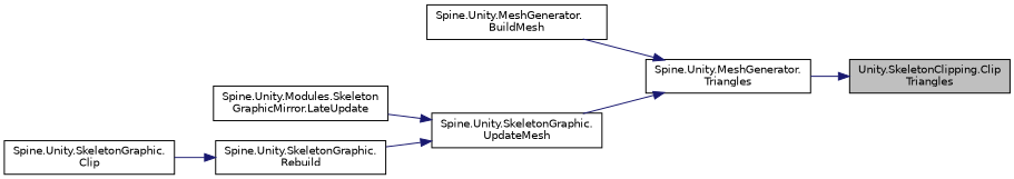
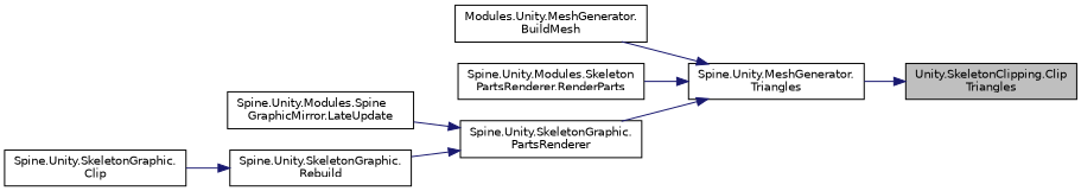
  digraph {
    rankdir=RL
    node [color=black fillcolor=white fontname=Helvetica fontsize=10 shape=record style=filled]
    edge [color=midnightblue dir=back fontname=Helvetica fontsize=10 labelfontname=Helvetica labelfontsize=10 style=solid]
    n1 [fillcolor=grey75 fontcolor=black height=0.2 label="Unity.SkeletonClipping.Clip\lTriangles" width=0.4]
    n2 [height=0.2 label="Spine.Unity.MeshGenerator.\lTriangles" width=0.4]
-   n3 [height=0.2 label="Spine.Unity.MeshGenerator.\lBuildMesh" width=0.4]
-   n5 [height=0.2 label="Spine.Unity.SkeletonGraphic.\lUpdateMesh" width=0.4]
-   n6 [height=0.2 label="Spine.Unity.Modules.Skeleton\lGraphicMirror.LateUpdate" width=0.4]
+   n3 [height=0.2 label="Modules.Unity.MeshGenerator.\lBuildMesh" width=0.4]
+   n4 [height=0.2 label="Spine.Unity.Modules.Skeleton\lPartsRenderer.RenderParts" width=0.4]
+   n5 [height=0.2 label="Spine.Unity.SkeletonGraphic.\lPartsRenderer" width=0.4]
+   n6 [height=0.2 label="Spine.Unity.Modules.Spine\lGraphicMirror.LateUpdate" width=0.4]
    n7 [height=0.2 label="Spine.Unity.SkeletonGraphic.\lRebuild" width=0.4]
    n8 [height=0.2 label="Spine.Unity.SkeletonGraphic.\lClip" width=0.4]
    n1 -> n2
    n2 -> n3
+   n2 -> n4
    n2 -> n5
    n5 -> n6
    n5 -> n7
    n7 -> n8
  }
